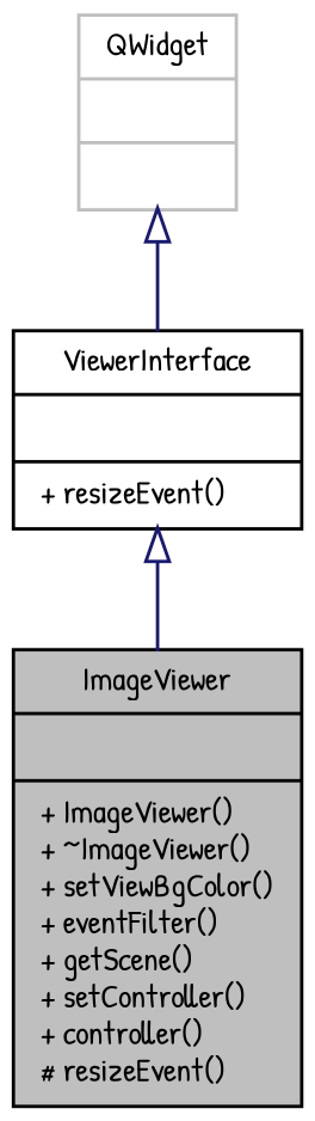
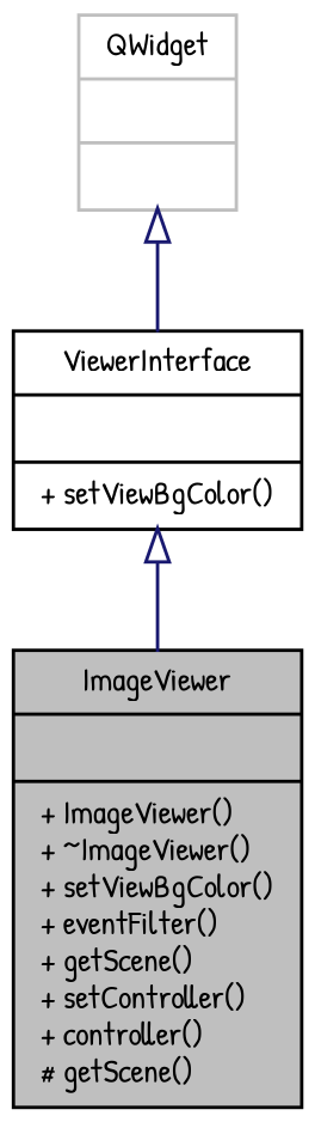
  digraph {
    fontname="Patrick Hand"
    node [color=black fillcolor=white fontname="Patrick Hand" fontsize=10 shape=record style=filled]
    edge [arrowtail=onormal color=midnightblue dir=back fontname="Patrick Hand" fontsize=10 labelfontname=Helvetica labelfontsize=10 style=solid]
-   n1 [fillcolor=grey75 fontcolor=black height=0.2 label="{ImageViewer\n||+ ImageViewer()\l+ ~ImageViewer()\l+ setViewBgColor()\l+ eventFilter()\l+ getScene()\l+ setController()\l+ controller()\l# resizeEvent()\l}" width=0.4]
+   n1 [fillcolor=grey75 fontcolor=black height=0.2 label="{ImageViewer\n||+ ImageViewer()\l+ ~ImageViewer()\l+ setViewBgColor()\l+ eventFilter()\l+ getScene()\l+ setController()\l+ controller()\l# getScene()\l}" width=0.4]
    n2 [color=grey75 height=0.2 label="{QWidget\n||}" width=0.4]
-   n3 [height=0.2 label="{ViewerInterface\n||+ resizeEvent()\l}" width=0.4]
+   n3 [height=0.2 label="{ViewerInterface\n||+ setViewBgColor()\l}" width=0.4]
    n2 -> n3
    n3 -> n1
  }
